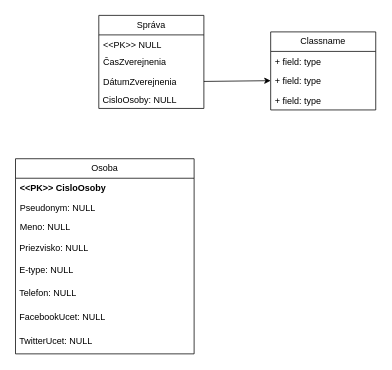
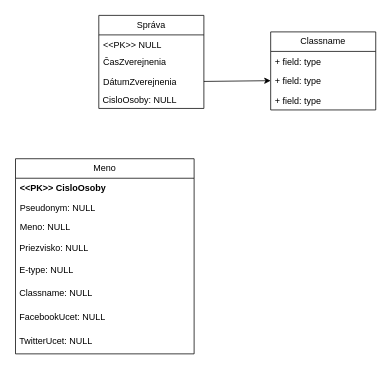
  <mxCell id="0" />
  <mxCell id="1" parent="0" />
  <mxCell id="2" value="Správa" style="swimlane;fontStyle=0;childLayout=stackLayout;horizontal=1;startSize=26;fillColor=none;horizontalStack=0;resizeParent=1;resizeParentMax=0;resizeLast=0;collapsible=1;marginBottom=0;whiteSpace=wrap;html=1;" parent="1" vertex="1"><mxGeometry x="131" y="20" width="140" height="124" as="geometry" /></mxCell>
  <mxCell id="3" value="&amp;lt;&amp;lt;PK&amp;gt;&amp;gt; NULL" style="text;strokeColor=none;fillColor=none;align=left;verticalAlign=top;spacingLeft=4;spacingRight=4;overflow=hidden;rotatable=0;points=[[0,0.5],[1,0.5]];portConstraint=eastwest;whiteSpace=wrap;html=1;" parent="2" vertex="1"><mxGeometry y="26" width="140" height="23" as="geometry" /></mxCell>
  <mxCell id="4" value="ČasZverejnenia" style="text;strokeColor=none;fillColor=none;align=left;verticalAlign=top;spacingLeft=4;spacingRight=4;overflow=hidden;rotatable=0;points=[[0,0.5],[1,0.5]];portConstraint=eastwest;whiteSpace=wrap;html=1;" parent="2" vertex="1"><mxGeometry y="49" width="140" height="26" as="geometry" /></mxCell>
  <mxCell id="5" value="DátumZverejnenia" style="text;strokeColor=none;fillColor=none;align=left;verticalAlign=top;spacingLeft=4;spacingRight=4;overflow=hidden;rotatable=0;points=[[0,0.5],[1,0.5]];portConstraint=eastwest;whiteSpace=wrap;html=1;" parent="2" vertex="1"><mxGeometry y="75" width="140" height="26" as="geometry" /></mxCell>
  <mxCell id="6" value="&lt;div&gt;&amp;nbsp;CisloOsoby: NULL&lt;/div&gt;" style="text;strokeColor=none;align=left;fillColor=none;html=1;verticalAlign=middle;whiteSpace=wrap;rounded=0;" parent="2" vertex="1"><mxGeometry y="101" width="140" height="23" as="geometry" /></mxCell>
  <mxCell id="7" value="" style="edgeStyle=none;orthogonalLoop=1;jettySize=auto;html=1;rounded=0;exitX=1;exitY=0.5;exitDx=0;exitDy=0;entryX=0;entryY=0.5;entryDx=0;entryDy=0;" parent="1" source="5" target="10" edge="1"><mxGeometry width="80" relative="1" as="geometry"><mxPoint x="202" y="86" as="sourcePoint" /><mxPoint x="300" y="314" as="targetPoint" /><Array as="points" /></mxGeometry></mxCell>
  <mxCell id="8" value="Classname" style="swimlane;fontStyle=0;childLayout=stackLayout;horizontal=1;startSize=26;fillColor=none;horizontalStack=0;resizeParent=1;resizeParentMax=0;resizeLast=0;collapsible=1;marginBottom=0;whiteSpace=wrap;html=1;" parent="1" vertex="1"><mxGeometry x="360" y="42" width="140" height="104" as="geometry" /></mxCell>
  <mxCell id="9" value="+ field: type" style="text;strokeColor=none;fillColor=none;align=left;verticalAlign=top;spacingLeft=4;spacingRight=4;overflow=hidden;rotatable=0;points=[[0,0.5],[1,0.5]];portConstraint=eastwest;whiteSpace=wrap;html=1;" parent="8" vertex="1"><mxGeometry y="26" width="140" height="26" as="geometry" /></mxCell>
  <mxCell id="10" value="+ field: type" style="text;strokeColor=none;fillColor=none;align=left;verticalAlign=top;spacingLeft=4;spacingRight=4;overflow=hidden;rotatable=0;points=[[0,0.5],[1,0.5]];portConstraint=eastwest;whiteSpace=wrap;html=1;" parent="8" vertex="1"><mxGeometry y="52" width="140" height="26" as="geometry" /></mxCell>
  <mxCell id="11" value="+ field: type" style="text;strokeColor=none;fillColor=none;align=left;verticalAlign=top;spacingLeft=4;spacingRight=4;overflow=hidden;rotatable=0;points=[[0,0.5],[1,0.5]];portConstraint=eastwest;whiteSpace=wrap;html=1;" parent="8" vertex="1"><mxGeometry y="78" width="140" height="26" as="geometry" /></mxCell>
- <mxCell id="12" value="&lt;div&gt;Osoba&lt;/div&gt;" style="swimlane;fontStyle=0;childLayout=stackLayout;horizontal=1;startSize=26;fillColor=none;horizontalStack=0;resizeParent=1;resizeParentMax=0;resizeLast=0;collapsible=1;marginBottom=0;whiteSpace=wrap;html=1;" vertex="1" parent="1"><mxGeometry x="20" y="211" width="238" height="260" as="geometry" /></mxCell>
+ <mxCell id="12" value="&lt;div&gt;Meno&lt;/div&gt;" style="swimlane;fontStyle=0;childLayout=stackLayout;horizontal=1;startSize=26;fillColor=none;horizontalStack=0;resizeParent=1;resizeParentMax=0;resizeLast=0;collapsible=1;marginBottom=0;whiteSpace=wrap;html=1;" vertex="1" parent="1"><mxGeometry x="20" y="211" width="238" height="260" as="geometry" /></mxCell>
  <mxCell id="13" value="&lt;div&gt;&lt;b&gt;&amp;lt;&amp;lt;PK&amp;gt;&amp;gt; CisloOsoby&lt;/b&gt;&lt;/div&gt;" style="text;strokeColor=none;fillColor=none;align=left;verticalAlign=top;spacingLeft=4;spacingRight=4;overflow=hidden;rotatable=0;points=[[0,0.5],[1,0.5]];portConstraint=eastwest;whiteSpace=wrap;html=1;" vertex="1" parent="12"><mxGeometry y="26" width="238" height="26" as="geometry" /></mxCell>
  <mxCell id="14" value="Pseudonym: NULL" style="text;strokeColor=none;fillColor=none;align=left;verticalAlign=top;spacingLeft=4;spacingRight=4;overflow=hidden;rotatable=0;points=[[0,0.5],[1,0.5]];portConstraint=eastwest;whiteSpace=wrap;html=1;" vertex="1" parent="12"><mxGeometry y="52" width="238" height="26" as="geometry" /></mxCell>
  <mxCell id="15" value="Meno: NULL" style="text;strokeColor=none;fillColor=none;align=left;verticalAlign=top;spacingLeft=4;spacingRight=4;overflow=hidden;rotatable=0;points=[[0,0.5],[1,0.5]];portConstraint=eastwest;whiteSpace=wrap;html=1;" vertex="1" parent="12"><mxGeometry y="78" width="238" height="26" as="geometry" /></mxCell>
  <mxCell id="16" value="&lt;div&gt;&amp;nbsp;Priezvisko: NULL&lt;/div&gt;" style="text;strokeColor=none;align=left;fillColor=none;html=1;verticalAlign=middle;whiteSpace=wrap;rounded=0;" vertex="1" parent="12"><mxGeometry y="104" width="238" height="30" as="geometry" /></mxCell>
  <mxCell id="17" value="&amp;nbsp;E-type: NULL" style="text;strokeColor=none;align=left;fillColor=none;html=1;verticalAlign=middle;whiteSpace=wrap;rounded=0;" vertex="1" parent="12"><mxGeometry y="134" width="238" height="30" as="geometry" /></mxCell>
- <mxCell id="18" value="&amp;nbsp;Telefon: NULL" style="text;strokeColor=none;align=left;fillColor=none;html=1;verticalAlign=middle;whiteSpace=wrap;rounded=0;" vertex="1" parent="12"><mxGeometry y="164" width="238" height="30" as="geometry" /></mxCell>
+ <mxCell id="18" value="&amp;nbsp;Classname: NULL" style="text;strokeColor=none;align=left;fillColor=none;html=1;verticalAlign=middle;whiteSpace=wrap;rounded=0;" vertex="1" parent="12"><mxGeometry y="164" width="238" height="30" as="geometry" /></mxCell>
  <mxCell id="19" value="&amp;nbsp;FacebookUcet: NULL" style="text;strokeColor=none;align=left;fillColor=none;html=1;verticalAlign=middle;whiteSpace=wrap;rounded=0;" vertex="1" parent="12"><mxGeometry y="194" width="238" height="33" as="geometry" /></mxCell>
  <mxCell id="20" value="&amp;nbsp;TwitterUcet: NULL" style="text;strokeColor=none;align=left;fillColor=none;html=1;verticalAlign=middle;whiteSpace=wrap;rounded=0;" vertex="1" parent="12"><mxGeometry y="227" width="238" height="33" as="geometry" /></mxCell>
